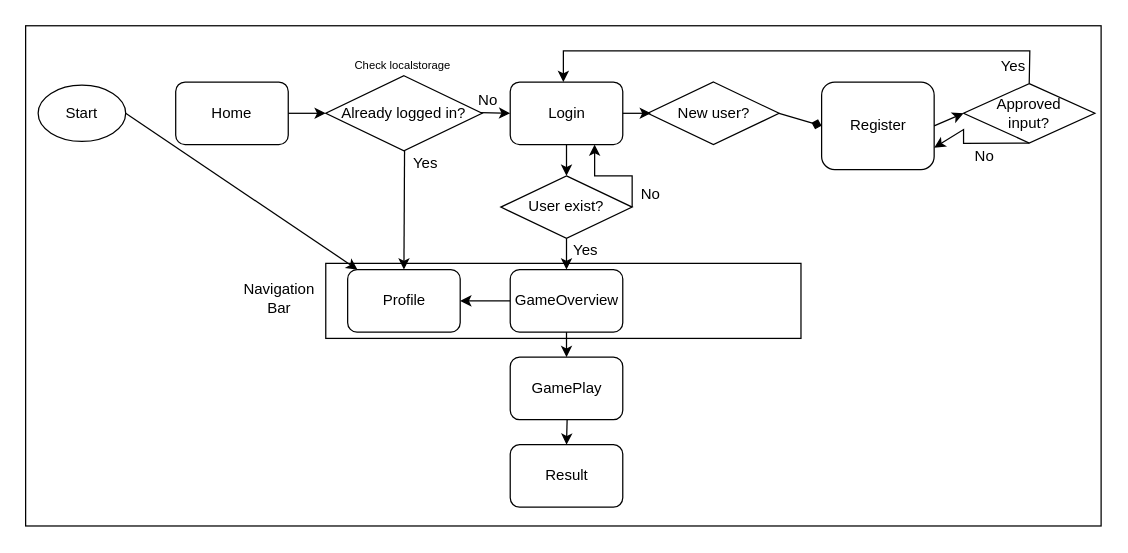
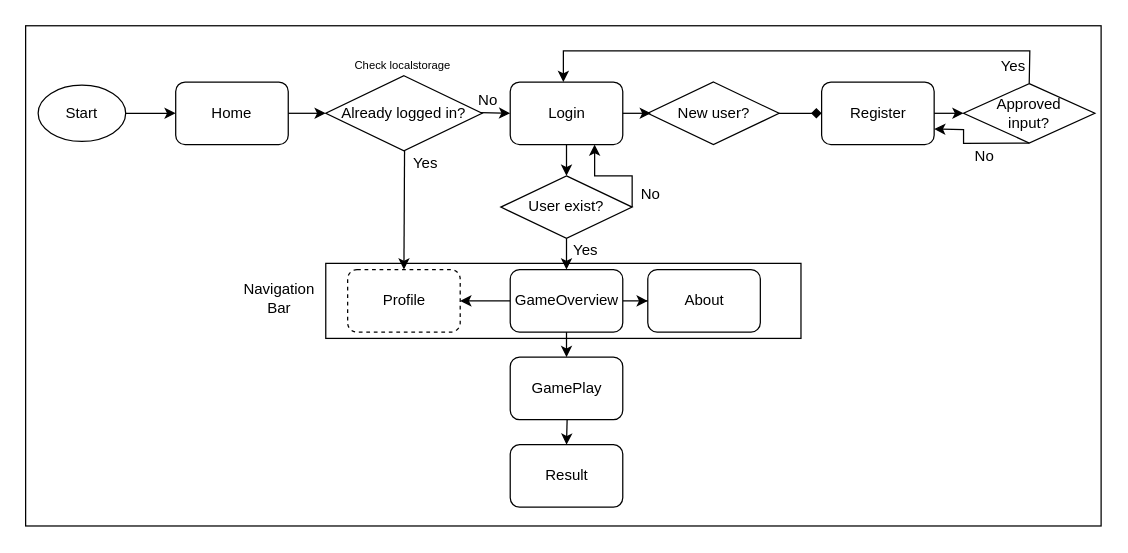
  <mxCell id="0" />
  <mxCell id="1" parent="0" />
  <mxCell id="2" value="" style="rounded=0;whiteSpace=wrap;html=1;" vertex="1" parent="1"><mxGeometry x="20" y="20" width="860" height="400" as="geometry" /></mxCell>
  <mxCell id="3" value="" style="rounded=0;whiteSpace=wrap;html=1;" vertex="1" parent="1"><mxGeometry x="260" y="210" width="380" height="60" as="geometry" /></mxCell>
  <mxCell id="4" value="Start" style="ellipse;whiteSpace=wrap;html=1;" vertex="1" parent="1"><mxGeometry x="30" y="67.5" width="70" height="45" as="geometry" /></mxCell>
  <mxCell id="5" value="Home" style="rounded=1;whiteSpace=wrap;html=1;" vertex="1" parent="1"><mxGeometry x="140" y="65" width="90" height="50" as="geometry" /></mxCell>
  <mxCell id="6" value="Login" style="rounded=1;whiteSpace=wrap;html=1;" vertex="1" parent="1"><mxGeometry x="407.5" y="65" width="90" height="50" as="geometry" /></mxCell>
- <mxCell id="7" value="Register" style="rounded=1;whiteSpace=wrap;html=1;" vertex="1" parent="1"><mxGeometry x="656.5" y="65" width="90" height="70" as="geometry" /></mxCell>
+ <mxCell id="7" value="Register" style="rounded=1;whiteSpace=wrap;html=1;" vertex="1" parent="1"><mxGeometry x="656.5" y="65" width="90" height="50" as="geometry" /></mxCell>
  <mxCell id="8" value="New user?" style="rhombus;whiteSpace=wrap;html=1;" vertex="1" parent="1"><mxGeometry x="517.5" y="65" width="105" height="50" as="geometry" /></mxCell>
  <mxCell id="9" value="" style="edgeStyle=orthogonalEdgeStyle;rounded=0;orthogonalLoop=1;jettySize=auto;html=1;entryX=1;entryY=0.5;entryDx=0;entryDy=0;" edge="1" parent="1" source="11" target="15"><mxGeometry relative="1" as="geometry"><mxPoint x="360" y="240" as="targetPoint" /></mxGeometry></mxCell>
+ <mxCell id="10" value="" style="edgeStyle=orthogonalEdgeStyle;rounded=0;orthogonalLoop=1;jettySize=auto;html=1;" edge="1" parent="1" source="11" target="16"><mxGeometry relative="1" as="geometry" /></mxCell>
  <mxCell id="11" value="GameOverview" style="rounded=1;whiteSpace=wrap;html=1;" vertex="1" parent="1"><mxGeometry x="407.5" y="215" width="90" height="50" as="geometry" /></mxCell>
  <mxCell id="12" value="GamePlay" style="rounded=1;whiteSpace=wrap;html=1;" vertex="1" parent="1"><mxGeometry x="407.5" y="285" width="90" height="50" as="geometry" /></mxCell>
  <mxCell id="13" value="Result" style="rounded=1;whiteSpace=wrap;html=1;" vertex="1" parent="1"><mxGeometry x="407.5" y="355" width="90" height="50" as="geometry" /></mxCell>
  <mxCell id="14" value="Already logged in?" style="rhombus;whiteSpace=wrap;html=1;" vertex="1" parent="1"><mxGeometry x="260" y="60" width="125" height="60" as="geometry" /></mxCell>
- <mxCell id="15" value="Profile" style="rounded=1;whiteSpace=wrap;html=1;" vertex="1" parent="1"><mxGeometry x="277.5" y="215" width="90" height="50" as="geometry" /></mxCell>
- <mxCell id="17" value="" style="endArrow=classic;html=1;rounded=0;exitX=1;exitY=0.5;exitDx=0;exitDy=0;" edge="1" parent="1" source="4" target="15"><mxGeometry width="50" height="50" relative="1" as="geometry"><mxPoint x="110" y="40" as="sourcePoint" /><mxPoint x="160" y="-10" as="targetPoint" /></mxGeometry></mxCell>
+ <mxCell id="15" value="Profile" style="rounded=1;whiteSpace=wrap;html=1;dashed=1;" vertex="1" parent="1"><mxGeometry x="277.5" y="215" width="90" height="50" as="geometry" /></mxCell>
+ <mxCell id="16" value="About" style="rounded=1;whiteSpace=wrap;html=1;" vertex="1" parent="1"><mxGeometry x="517.5" y="215" width="90" height="50" as="geometry" /></mxCell>
+ <mxCell id="17" value="" style="endArrow=classic;html=1;rounded=0;entryX=0;entryY=0.5;entryDx=0;entryDy=0;exitX=1;exitY=0.5;exitDx=0;exitDy=0;" edge="1" parent="1" source="4" target="5"><mxGeometry width="50" height="50" relative="1" as="geometry"><mxPoint x="110" y="40" as="sourcePoint" /><mxPoint x="160" y="-10" as="targetPoint" /></mxGeometry></mxCell>
  <mxCell id="18" value="" style="endArrow=classic;html=1;rounded=0;exitX=1;exitY=0.5;exitDx=0;exitDy=0;entryX=0;entryY=0.5;entryDx=0;entryDy=0;" edge="1" parent="1" target="6"><mxGeometry width="50" height="50" relative="1" as="geometry"><mxPoint x="384" y="89.5" as="sourcePoint" /><mxPoint x="400" y="90" as="targetPoint" /></mxGeometry></mxCell>
  <mxCell id="19" value="" style="endArrow=classic;html=1;rounded=0;exitX=1;exitY=0.5;exitDx=0;exitDy=0;" edge="1" parent="1" source="5"><mxGeometry width="50" height="50" relative="1" as="geometry"><mxPoint x="240" y="110" as="sourcePoint" /><mxPoint x="260" y="90" as="targetPoint" /></mxGeometry></mxCell>
  <mxCell id="20" value="Yes" style="text;html=1;strokeColor=none;fillColor=none;align=center;verticalAlign=middle;whiteSpace=wrap;rounded=0;" vertex="1" parent="1"><mxGeometry x="310" y="115" width="60" height="30" as="geometry" /></mxCell>
  <mxCell id="21" value="No" style="text;html=1;strokeColor=none;fillColor=none;align=center;verticalAlign=middle;whiteSpace=wrap;rounded=0;" vertex="1" parent="1"><mxGeometry x="360" y="65" width="60" height="30" as="geometry" /></mxCell>
  <mxCell id="22" value="" style="endArrow=classic;html=1;rounded=0;entryX=0.5;entryY=0;entryDx=0;entryDy=0;" edge="1" parent="1" target="15"><mxGeometry width="50" height="50" relative="1" as="geometry"><mxPoint x="323" y="120" as="sourcePoint" /><mxPoint x="320" y="210" as="targetPoint" /></mxGeometry></mxCell>
  <mxCell id="23" value="" style="endArrow=classic;html=1;rounded=0;exitX=0.5;exitY=1;exitDx=0;exitDy=0;entryX=0.5;entryY=0;entryDx=0;entryDy=0;" edge="1" parent="1" source="6" target="30"><mxGeometry width="50" height="50" relative="1" as="geometry"><mxPoint x="400" y="120" as="sourcePoint" /><mxPoint x="453" y="150" as="targetPoint" /></mxGeometry></mxCell>
  <mxCell id="24" value="" style="endArrow=classic;html=1;rounded=0;exitX=0.5;exitY=1;exitDx=0;exitDy=0;entryX=0.5;entryY=0;entryDx=0;entryDy=0;" edge="1" parent="1" source="11" target="12"><mxGeometry width="50" height="50" relative="1" as="geometry"><mxPoint x="463" y="200" as="sourcePoint" /><mxPoint x="463" y="225" as="targetPoint" /></mxGeometry></mxCell>
  <mxCell id="25" value="" style="endArrow=classic;html=1;rounded=0;entryX=0.5;entryY=0;entryDx=0;entryDy=0;" edge="1" parent="1" target="13"><mxGeometry width="50" height="50" relative="1" as="geometry"><mxPoint x="453" y="335" as="sourcePoint" /><mxPoint x="473" y="235" as="targetPoint" /></mxGeometry></mxCell>
  <mxCell id="26" value="" style="endArrow=diamond;html=1;rounded=0;exitX=1;exitY=0.5;exitDx=0;exitDy=0;entryX=0;entryY=0.5;entryDx=0;entryDy=0;" edge="1" parent="1" source="8" target="7"><mxGeometry width="50" height="50" relative="1" as="geometry"><mxPoint x="240" y="100" as="sourcePoint" /><mxPoint x="270" y="100" as="targetPoint" /></mxGeometry></mxCell>
  <mxCell id="27" value="" style="endArrow=classic;html=1;rounded=0;exitX=1;exitY=0.5;exitDx=0;exitDy=0;" edge="1" parent="1" source="6"><mxGeometry width="50" height="50" relative="1" as="geometry"><mxPoint x="633" y="100" as="sourcePoint" /><mxPoint x="520" y="90" as="targetPoint" /></mxGeometry></mxCell>
  <mxCell id="28" value="" style="endArrow=classic;html=1;rounded=0;exitX=0.5;exitY=0;exitDx=0;exitDy=0;" edge="1" parent="1" source="36"><mxGeometry width="50" height="50" relative="1" as="geometry"><mxPoint x="700" y="65" as="sourcePoint" /><mxPoint x="450" y="65" as="targetPoint" /><Array as="points"><mxPoint x="823" y="40" /><mxPoint x="700" y="40" /><mxPoint x="570" y="40" /><mxPoint x="450" y="40" /></Array></mxGeometry></mxCell>
  <mxCell id="29" value="&lt;font style=&quot;font-size: 9px;&quot;&gt;Check localstorage&amp;nbsp;&lt;/font&gt;" style="text;html=1;strokeColor=none;fillColor=none;align=center;verticalAlign=middle;whiteSpace=wrap;rounded=0;" vertex="1" parent="1"><mxGeometry x="252.5" y="36.25" width="140" height="30" as="geometry" /></mxCell>
  <mxCell id="30" value="User exist?" style="rhombus;whiteSpace=wrap;html=1;" vertex="1" parent="1"><mxGeometry x="400" y="140" width="105" height="50" as="geometry" /></mxCell>
  <mxCell id="31" value="" style="endArrow=classic;html=1;rounded=0;exitX=0.5;exitY=1;exitDx=0;exitDy=0;entryX=0.5;entryY=0;entryDx=0;entryDy=0;" edge="1" parent="1" source="30" target="11"><mxGeometry width="50" height="50" relative="1" as="geometry"><mxPoint x="463" y="125" as="sourcePoint" /><mxPoint x="463" y="150" as="targetPoint" /></mxGeometry></mxCell>
  <mxCell id="32" value="" style="endArrow=classic;html=1;rounded=0;exitX=1;exitY=0.5;exitDx=0;exitDy=0;entryX=0.75;entryY=1;entryDx=0;entryDy=0;" edge="1" parent="1" source="30" target="6"><mxGeometry width="50" height="50" relative="1" as="geometry"><mxPoint x="473" y="135" as="sourcePoint" /><mxPoint x="520" y="140" as="targetPoint" /><Array as="points"><mxPoint x="505" y="140" /><mxPoint x="475" y="140" /></Array></mxGeometry></mxCell>
  <mxCell id="33" value="Yes" style="text;html=1;strokeColor=none;fillColor=none;align=center;verticalAlign=middle;whiteSpace=wrap;rounded=0;" vertex="1" parent="1"><mxGeometry x="437.5" y="185" width="60" height="30" as="geometry" /></mxCell>
  <mxCell id="34" value="No" style="text;html=1;strokeColor=none;fillColor=none;align=center;verticalAlign=middle;whiteSpace=wrap;rounded=0;" vertex="1" parent="1"><mxGeometry x="490" y="140" width="60" height="30" as="geometry" /></mxCell>
  <mxCell id="35" value="" style="endArrow=classic;html=1;rounded=0;exitX=1;exitY=0.5;exitDx=0;exitDy=0;entryX=0;entryY=0.5;entryDx=0;entryDy=0;" edge="1" parent="1" target="36" source="7"><mxGeometry width="50" height="50" relative="1" as="geometry"><mxPoint x="702" y="117.5" as="sourcePoint" /><mxPoint x="702" y="152.5" as="targetPoint" /></mxGeometry></mxCell>
  <mxCell id="36" value="Approved&lt;br&gt;input?" style="rhombus;whiteSpace=wrap;html=1;" vertex="1" parent="1"><mxGeometry x="770" y="66.25" width="105" height="47.5" as="geometry" /></mxCell>
  <mxCell id="37" value="Yes" style="text;html=1;strokeColor=none;fillColor=none;align=center;verticalAlign=middle;whiteSpace=wrap;rounded=0;" vertex="1" parent="1"><mxGeometry x="780" y="37.5" width="60" height="30" as="geometry" /></mxCell>
  <mxCell id="38" value="No" style="text;html=1;strokeColor=none;fillColor=none;align=center;verticalAlign=middle;whiteSpace=wrap;rounded=0;" vertex="1" parent="1"><mxGeometry x="757" y="110" width="60" height="30" as="geometry" /></mxCell>
  <mxCell id="39" value="" style="endArrow=classic;html=1;rounded=0;exitX=0.5;exitY=1;exitDx=0;exitDy=0;entryX=1;entryY=0.75;entryDx=0;entryDy=0;" edge="1" parent="1" source="36" target="7"><mxGeometry width="50" height="50" relative="1" as="geometry"><mxPoint x="757" y="100" as="sourcePoint" /><mxPoint x="780" y="100" as="targetPoint" /><Array as="points"><mxPoint x="770" y="114" /><mxPoint x="770" y="103" /></Array></mxGeometry></mxCell>
  <mxCell id="40" value="Navigation Bar" style="text;html=1;strokeColor=none;fillColor=none;align=center;verticalAlign=middle;whiteSpace=wrap;rounded=0;" vertex="1" parent="1"><mxGeometry x="192.5" y="210" width="60" height="55" as="geometry" /></mxCell>
